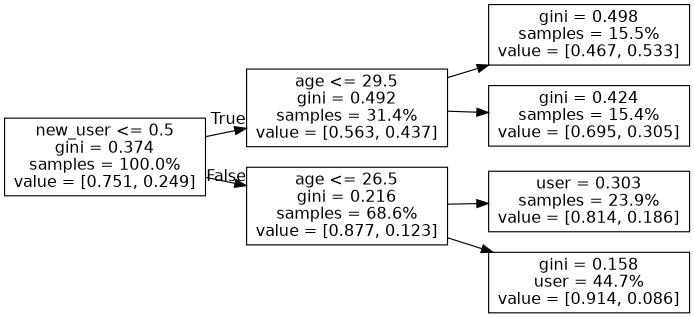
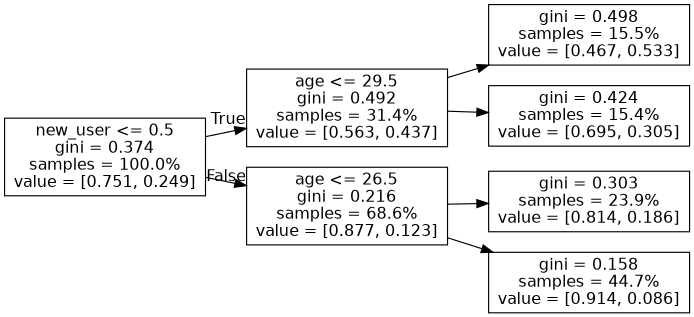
  digraph {
    rankdir=LR
    node [fontname=helvetica shape=box]
    edge [fontname=helvetica]
    n1 [label="new_user <= 0.5\ngini = 0.374\nsamples = 100.0%\nvalue = [0.751, 0.249]"]
    n2 [label="age <= 29.5\ngini = 0.492\nsamples = 31.4%\nvalue = [0.563, 0.437]"]
    n3 [label="age <= 26.5\ngini = 0.216\nsamples = 68.6%\nvalue = [0.877, 0.123]"]
    n4 [label="gini = 0.498\nsamples = 15.5%\nvalue = [0.467, 0.533]"]
    n5 [label="gini = 0.424\nsamples = 15.4%\nvalue = [0.695, 0.305]"]
-   n6 [label="user = 0.303\nsamples = 23.9%\nvalue = [0.814, 0.186]"]
-   n7 [label="gini = 0.158\nuser = 44.7%\nvalue = [0.914, 0.086]"]
+   n6 [label="gini = 0.303\nsamples = 23.9%\nvalue = [0.814, 0.186]"]
+   n7 [label="gini = 0.158\nsamples = 44.7%\nvalue = [0.914, 0.086]"]
    n1 -> n2 [headlabel=True labelangle=-45 labeldistance=2.5]
    n1 -> n3 [headlabel=False labelangle=45 labeldistance=2.5]
    n2 -> n4
    n2 -> n5
    n3 -> n6
    n3 -> n7
  }
